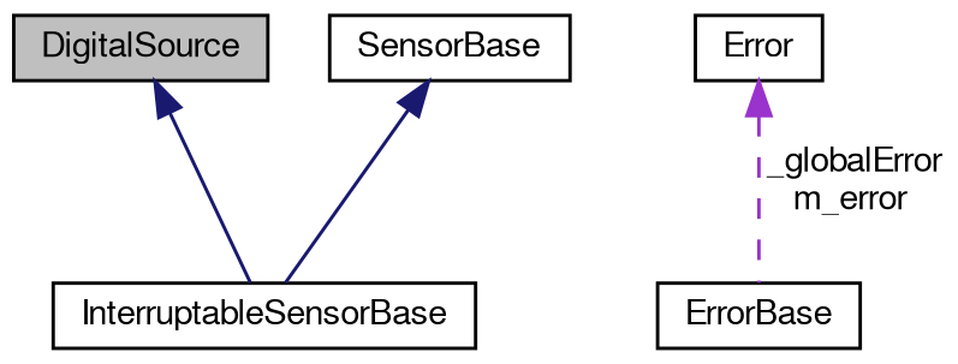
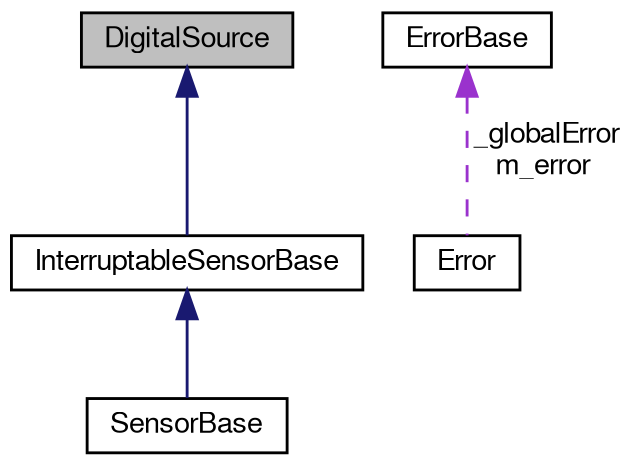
  digraph {
    node [color=black fontname=FreeSans fontsize=10 shape=record]
    edge [color=midnightblue dir=back fontname=FreeSans fontsize=10 labelfontname=FreeSans labelfontsize=10 style=solid]
    n1 [fillcolor=grey75 fontcolor=black height=0.2 label=DigitalSource style=filled width=0.4]
    n2 [height=0.2 label=InterruptableSensorBase width=0.4]
    n3 [height=0.2 label=SensorBase width=0.4]
    n4 [height=0.2 label=ErrorBase width=0.4]
    n5 [height=0.2 label=Error width=0.4]
    n1 -> n2
-   n3 -> n2
-   n5 -> n4 [color=darkorchid3 label=" _globalError\nm_error" style=dashed]
+   n2 -> n3
+   n4 -> n5 [color=darkorchid3 label=" _globalError\nm_error" style=dashed]
  }
